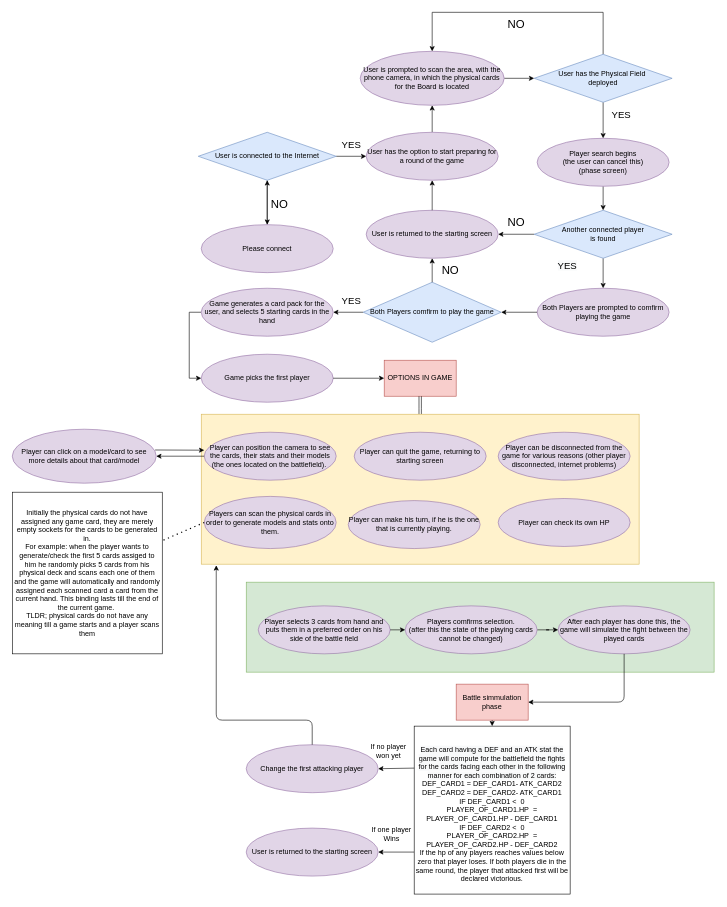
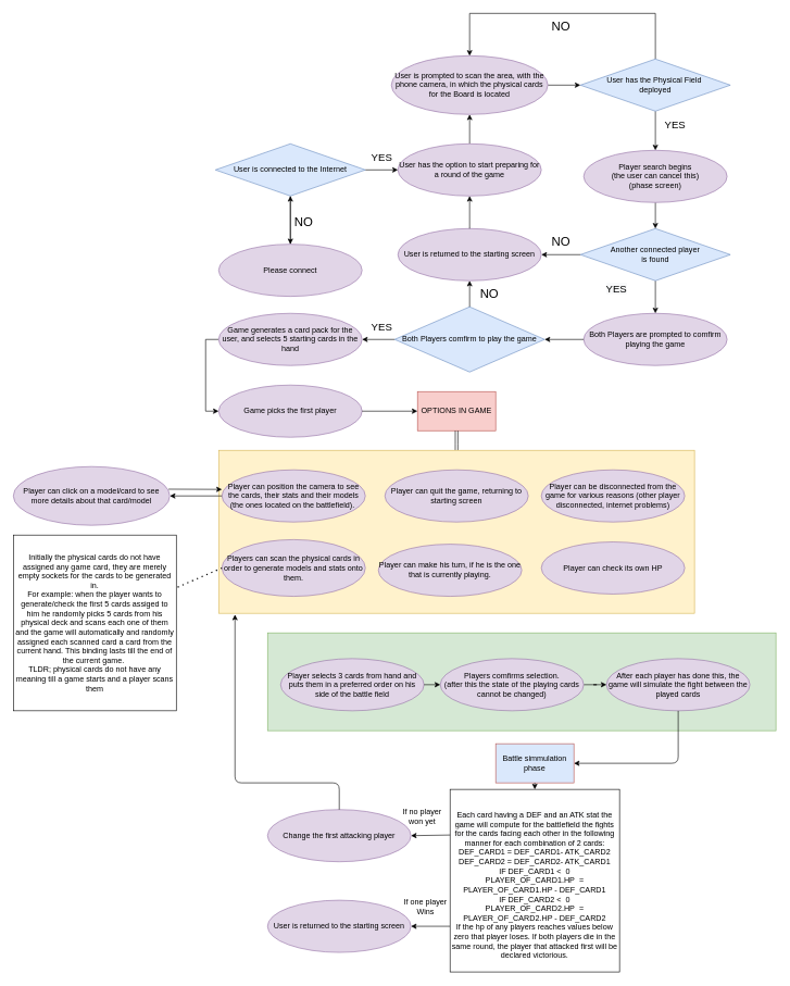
  <mxCell id="0" />
  <mxCell id="1" parent="0" />
  <mxCell id="2" value="" style="edgeStyle=orthogonalEdgeStyle;rounded=0;orthogonalLoop=1;jettySize=auto;html=1;" parent="1" source="3" target="6" edge="1"><mxGeometry relative="1" as="geometry" /></mxCell>
  <mxCell id="3" value="Please connect" style="ellipse;whiteSpace=wrap;html=1;fillColor=#e1d5e7;strokeColor=#9673a6;" parent="1" vertex="1"><mxGeometry x="335" y="374" width="220" height="80" as="geometry" /></mxCell>
  <mxCell id="4" style="edgeStyle=orthogonalEdgeStyle;rounded=0;orthogonalLoop=1;jettySize=auto;html=1;exitX=0.5;exitY=1;exitDx=0;exitDy=0;" parent="1" source="6" target="3" edge="1"><mxGeometry relative="1" as="geometry" /></mxCell>
  <mxCell id="5" style="edgeStyle=orthogonalEdgeStyle;rounded=0;orthogonalLoop=1;jettySize=auto;html=1;exitX=1;exitY=0.5;exitDx=0;exitDy=0;entryX=0;entryY=0.5;entryDx=0;entryDy=0;" parent="1" source="6" target="22" edge="1"><mxGeometry relative="1" as="geometry"><mxPoint x="615" y="260" as="targetPoint" /></mxGeometry></mxCell>
  <mxCell id="6" value="User is connected to the Internet" style="rhombus;whiteSpace=wrap;html=1;fillColor=#dae8fc;strokeColor=#6c8ebf;" parent="1" vertex="1"><mxGeometry x="330" y="220" width="230" height="80" as="geometry" /></mxCell>
  <mxCell id="7" style="edgeStyle=orthogonalEdgeStyle;rounded=0;orthogonalLoop=1;jettySize=auto;html=1;exitX=0.5;exitY=1;exitDx=0;exitDy=0;" parent="1" source="9" target="11" edge="1"><mxGeometry relative="1" as="geometry" /></mxCell>
  <mxCell id="8" style="edgeStyle=orthogonalEdgeStyle;rounded=0;orthogonalLoop=1;jettySize=auto;html=1;" edge="1" parent="1" source="9" target="24"><mxGeometry relative="1" as="geometry"><mxPoint x="890" y="-50" as="targetPoint" /><Array as="points"><mxPoint x="1005" y="20" /><mxPoint x="720" y="20" /></Array></mxGeometry></mxCell>
  <mxCell id="9" value="User has the Physical Field&amp;nbsp;&lt;br&gt;deployed" style="rhombus;whiteSpace=wrap;html=1;fillColor=#dae8fc;strokeColor=#6c8ebf;" parent="1" vertex="1"><mxGeometry x="890" y="90" width="230" height="80" as="geometry" /></mxCell>
  <mxCell id="10" style="edgeStyle=orthogonalEdgeStyle;rounded=0;orthogonalLoop=1;jettySize=auto;html=1;exitX=0.5;exitY=1;exitDx=0;exitDy=0;" parent="1" source="11" target="16" edge="1"><mxGeometry relative="1" as="geometry" /></mxCell>
  <mxCell id="11" value="Player search begins&lt;br&gt;(the user can cancel this)&lt;br&gt;(phase screen)" style="ellipse;whiteSpace=wrap;html=1;fillColor=#e1d5e7;strokeColor=#9673a6;" parent="1" vertex="1"><mxGeometry x="895" y="230" width="220" height="80" as="geometry" /></mxCell>
  <mxCell id="12" value="&lt;font style=&quot;font-size: 19px&quot;&gt;NO&lt;/font&gt;" style="text;html=1;align=center;verticalAlign=middle;resizable=0;points=[];autosize=1;strokeWidth=9;" parent="1" vertex="1"><mxGeometry x="445" y="330" width="40" height="20" as="geometry" /></mxCell>
  <mxCell id="13" value="&lt;font style=&quot;font-size: 16px&quot;&gt;YES&lt;/font&gt;" style="text;html=1;align=center;verticalAlign=middle;resizable=0;points=[];autosize=1;" parent="1" vertex="1"><mxGeometry x="560" y="230" width="50" height="20" as="geometry" /></mxCell>
  <mxCell id="14" value="&#10;&#10;&lt;span style=&quot;color: rgb(0, 0, 0); font-family: helvetica; font-size: 16px; font-style: normal; font-weight: 400; letter-spacing: normal; text-align: center; text-indent: 0px; text-transform: none; word-spacing: 0px; background-color: rgb(248, 249, 250); display: inline; float: none;&quot;&gt;YES&lt;/span&gt;&#10;&#10;" style="edgeStyle=orthogonalEdgeStyle;rounded=0;orthogonalLoop=1;jettySize=auto;html=1;exitX=0.5;exitY=1;exitDx=0;exitDy=0;entryX=0.5;entryY=0;entryDx=0;entryDy=0;" parent="1" source="16" target="27" edge="1"><mxGeometry x="-0.524" y="-60" relative="1" as="geometry"><mxPoint as="offset" /></mxGeometry></mxCell>
  <mxCell id="15" style="edgeStyle=orthogonalEdgeStyle;rounded=0;orthogonalLoop=1;jettySize=auto;html=1;entryX=1;entryY=0.5;entryDx=0;entryDy=0;" edge="1" parent="1" source="16" target="28"><mxGeometry relative="1" as="geometry"><mxPoint x="830" y="390" as="targetPoint" /></mxGeometry></mxCell>
  <mxCell id="16" value="Another connected player&lt;br&gt;is found" style="rhombus;whiteSpace=wrap;html=1;fillColor=#dae8fc;strokeColor=#6c8ebf;" parent="1" vertex="1"><mxGeometry x="890" y="350" width="230" height="80" as="geometry" /></mxCell>
  <mxCell id="17" style="edgeStyle=orthogonalEdgeStyle;rounded=0;orthogonalLoop=1;jettySize=auto;html=1;exitX=0;exitY=0.5;exitDx=0;exitDy=0;" parent="1" source="18" target="20" edge="1"><mxGeometry relative="1" as="geometry" /></mxCell>
  <mxCell id="18" value="Both Players comfirm to play the game" style="rhombus;whiteSpace=wrap;html=1;fillColor=#dae8fc;strokeColor=#6c8ebf;" parent="1" vertex="1"><mxGeometry x="605" y="470" width="230" height="100" as="geometry" /></mxCell>
  <mxCell id="19" style="edgeStyle=orthogonalEdgeStyle;rounded=0;orthogonalLoop=1;jettySize=auto;html=1;exitX=0;exitY=0.5;exitDx=0;exitDy=0;entryX=0;entryY=0.5;entryDx=0;entryDy=0;" parent="1" source="20" target="35" edge="1"><mxGeometry relative="1" as="geometry"><mxPoint x="430" y="660" as="targetPoint" /></mxGeometry></mxCell>
  <mxCell id="20" value="Game generates a card pack for the user, and selects 5 starting cards in the hand" style="ellipse;whiteSpace=wrap;html=1;fillColor=#e1d5e7;strokeColor=#9673a6;" parent="1" vertex="1"><mxGeometry x="335" y="480" width="220" height="80" as="geometry" /></mxCell>
  <mxCell id="21" style="edgeStyle=orthogonalEdgeStyle;rounded=0;orthogonalLoop=1;jettySize=auto;html=1;entryX=0.5;entryY=1;entryDx=0;entryDy=0;" edge="1" parent="1" source="22" target="24"><mxGeometry relative="1" as="geometry"><mxPoint x="720" y="200" as="targetPoint" /></mxGeometry></mxCell>
  <mxCell id="22" value="User has the option to start preparing for a round of the game" style="ellipse;whiteSpace=wrap;html=1;fillColor=#e1d5e7;strokeColor=#9673a6;" vertex="1" parent="1"><mxGeometry x="610" y="220" width="220" height="80" as="geometry" /></mxCell>
  <mxCell id="23" style="edgeStyle=orthogonalEdgeStyle;rounded=0;orthogonalLoop=1;jettySize=auto;html=1;entryX=0;entryY=0.5;entryDx=0;entryDy=0;" edge="1" parent="1" source="24" target="9"><mxGeometry relative="1" as="geometry" /></mxCell>
  <mxCell id="24" value="User is prompted to scan the area, with the phone camera, in which the physical cards for the Board is located" style="ellipse;whiteSpace=wrap;html=1;fillColor=#e1d5e7;strokeColor=#9673a6;" vertex="1" parent="1"><mxGeometry x="600" y="85" width="240" height="90" as="geometry" /></mxCell>
  <mxCell id="25" value="&lt;font style=&quot;font-size: 16px&quot;&gt;YES&lt;/font&gt;" style="text;html=1;align=center;verticalAlign=middle;resizable=0;points=[];autosize=1;" vertex="1" parent="1"><mxGeometry x="1010" y="180" width="50" height="20" as="geometry" /></mxCell>
  <mxCell id="26" value="&lt;font style=&quot;font-size: 19px&quot;&gt;NO&lt;/font&gt;" style="text;html=1;align=center;verticalAlign=middle;resizable=0;points=[];autosize=1;strokeWidth=9;" vertex="1" parent="1"><mxGeometry x="840" y="30" width="40" height="20" as="geometry" /></mxCell>
  <mxCell id="27" value="Both Players are prompted to comfirm playing the game" style="ellipse;whiteSpace=wrap;html=1;fillColor=#e1d5e7;strokeColor=#9673a6;" vertex="1" parent="1"><mxGeometry x="895" y="480" width="220" height="80" as="geometry" /></mxCell>
  <mxCell id="28" value="User&amp;nbsp;is returned to the starting screen" style="ellipse;whiteSpace=wrap;html=1;fillColor=#e1d5e7;strokeColor=#9673a6;" vertex="1" parent="1"><mxGeometry x="610" y="350" width="220" height="80" as="geometry" /></mxCell>
  <mxCell id="29" value="&lt;font style=&quot;font-size: 19px&quot;&gt;NO&lt;/font&gt;" style="text;html=1;align=center;verticalAlign=middle;resizable=0;points=[];autosize=1;strokeWidth=9;" vertex="1" parent="1"><mxGeometry x="840" y="360" width="40" height="20" as="geometry" /></mxCell>
  <mxCell id="30" value="" style="endArrow=classic;html=1;exitX=0;exitY=0.5;exitDx=0;exitDy=0;entryX=1;entryY=0.5;entryDx=0;entryDy=0;" edge="1" parent="1" source="27" target="18"><mxGeometry width="50" height="50" relative="1" as="geometry"><mxPoint x="920" y="630" as="sourcePoint" /><mxPoint x="970" y="580" as="targetPoint" /></mxGeometry></mxCell>
  <mxCell id="31" value="" style="endArrow=classic;html=1;exitX=0.5;exitY=0;exitDx=0;exitDy=0;entryX=0.5;entryY=1;entryDx=0;entryDy=0;" edge="1" parent="1" source="28" target="22"><mxGeometry width="50" height="50" relative="1" as="geometry"><mxPoint x="970" y="440" as="sourcePoint" /><mxPoint x="1020" y="390" as="targetPoint" /></mxGeometry></mxCell>
  <mxCell id="32" value="" style="endArrow=classic;html=1;exitX=0.5;exitY=0;exitDx=0;exitDy=0;entryX=0.5;entryY=1;entryDx=0;entryDy=0;" edge="1" parent="1" source="18" target="28"><mxGeometry width="50" height="50" relative="1" as="geometry"><mxPoint x="970" y="690" as="sourcePoint" /><mxPoint x="1020" y="640" as="targetPoint" /></mxGeometry></mxCell>
  <mxCell id="33" value="&lt;font style=&quot;font-size: 19px&quot;&gt;NO&lt;/font&gt;" style="text;html=1;align=center;verticalAlign=middle;resizable=0;points=[];autosize=1;strokeWidth=9;" vertex="1" parent="1"><mxGeometry x="730" y="440" width="40" height="20" as="geometry" /></mxCell>
  <mxCell id="34" value="&lt;font style=&quot;font-size: 16px&quot;&gt;YES&lt;/font&gt;" style="text;html=1;align=center;verticalAlign=middle;resizable=0;points=[];autosize=1;" vertex="1" parent="1"><mxGeometry x="560" y="490" width="50" height="20" as="geometry" /></mxCell>
  <mxCell id="35" value="Game picks the first player" style="ellipse;whiteSpace=wrap;html=1;fillColor=#e1d5e7;strokeColor=#9673a6;" vertex="1" parent="1"><mxGeometry x="335" y="590" width="220" height="80" as="geometry" /></mxCell>
  <mxCell id="36" value="" style="endArrow=classic;html=1;exitX=1;exitY=0.5;exitDx=0;exitDy=0;" edge="1" parent="1" source="35" target="37"><mxGeometry width="50" height="50" relative="1" as="geometry"><mxPoint x="690" y="550" as="sourcePoint" /><mxPoint x="610" y="630" as="targetPoint" /></mxGeometry></mxCell>
  <mxCell id="37" value="OPTIONS IN GAME" style="rounded=0;whiteSpace=wrap;html=1;fillColor=#f8cecc;strokeColor=#b85450;" vertex="1" parent="1"><mxGeometry x="640" y="600" width="120" height="60" as="geometry" /></mxCell>
  <mxCell id="38" style="edgeStyle=orthogonalEdgeStyle;rounded=0;orthogonalLoop=1;jettySize=auto;html=1;entryX=0.5;entryY=1;entryDx=0;entryDy=0;shape=link;" edge="1" parent="1" source="39" target="37"><mxGeometry relative="1" as="geometry" /></mxCell>
  <mxCell id="39" value="" style="rounded=0;whiteSpace=wrap;html=1;fillColor=#fff2cc;strokeColor=#d6b656;" vertex="1" parent="1"><mxGeometry x="335" y="690" width="730" height="250" as="geometry" /></mxCell>
  <mxCell id="40" value="Player can position the camera to see the cards, their stats and their models (the ones located on the battlefield).&amp;nbsp;" style="ellipse;whiteSpace=wrap;html=1;fillColor=#e1d5e7;strokeColor=#9673a6;" vertex="1" parent="1"><mxGeometry x="340" y="720" width="220" height="80" as="geometry" /></mxCell>
  <mxCell id="41" value="Player can quit the game, returning to starting screen" style="ellipse;whiteSpace=wrap;html=1;fillColor=#e1d5e7;strokeColor=#9673a6;" vertex="1" parent="1"><mxGeometry x="590" y="720" width="220" height="80" as="geometry" /></mxCell>
  <mxCell id="42" value="Player can be disconnected from the game for various reasons (other player disconnected, internet problems)" style="ellipse;whiteSpace=wrap;html=1;fillColor=#e1d5e7;strokeColor=#9673a6;" vertex="1" parent="1"><mxGeometry x="830" y="720" width="220" height="80" as="geometry" /></mxCell>
  <mxCell id="43" value="Players can scan the physical cards in order to generate models and stats onto them." style="ellipse;whiteSpace=wrap;html=1;fillColor=#e1d5e7;strokeColor=#9673a6;" vertex="1" parent="1"><mxGeometry x="340" y="827" width="220" height="87" as="geometry" /></mxCell>
  <mxCell id="44" value="" style="endArrow=classic;html=1;exitX=0;exitY=0.5;exitDx=0;exitDy=0;entryX=1;entryY=0.5;entryDx=0;entryDy=0;" edge="1" parent="1" source="40" target="45"><mxGeometry width="50" height="50" relative="1" as="geometry"><mxPoint x="390" y="790" as="sourcePoint" /><mxPoint x="250" y="760" as="targetPoint" /></mxGeometry></mxCell>
  <mxCell id="45" value="Player can click on a model/card to see more details about that card/model" style="ellipse;whiteSpace=wrap;html=1;fillColor=#e1d5e7;strokeColor=#9673a6;" vertex="1" parent="1"><mxGeometry x="20" y="715" width="240" height="90" as="geometry" /></mxCell>
  <mxCell id="46" value="Player can make his turn, if he is the one that is currently playing." style="ellipse;whiteSpace=wrap;html=1;fillColor=#e1d5e7;strokeColor=#9673a6;" vertex="1" parent="1"><mxGeometry x="580" y="834" width="220" height="80" as="geometry" /></mxCell>
  <mxCell id="47" value="" style="endArrow=classic;html=1;exitX=0.992;exitY=0.385;exitDx=0;exitDy=0;exitPerimeter=0;" edge="1" parent="1" source="45"><mxGeometry width="50" height="50" relative="1" as="geometry"><mxPoint x="580" y="800" as="sourcePoint" /><mxPoint x="340" y="750" as="targetPoint" /></mxGeometry></mxCell>
  <mxCell id="48" value="" style="endArrow=none;dashed=1;html=1;dashPattern=1 3;strokeWidth=2;exitX=0;exitY=0.5;exitDx=0;exitDy=0;" edge="1" parent="1" source="43" target="49"><mxGeometry width="50" height="50" relative="1" as="geometry"><mxPoint x="580" y="910" as="sourcePoint" /><mxPoint x="240" y="870" as="targetPoint" /></mxGeometry></mxCell>
  <mxCell id="49" value="Initially the physical cards do not have assigned any game card, they are merely empty sockets for the cards to be generated in.&lt;br&gt;For example: when the player wants to generate/check the first 5 cards assiged to him he randomly picks 5 cards from his physical deck and scans each one of them and the game will automatically and randomly assigned each scanned card a card from the current hand. This binding lasts till the end of the current game.&amp;nbsp;&lt;br&gt;TLDR; physical cards do not have any meaning till a game starts and a player scans them" style="rounded=0;whiteSpace=wrap;html=1;" vertex="1" parent="1"><mxGeometry x="20" y="820" width="250" height="269.5" as="geometry" /></mxCell>
  <mxCell id="50" value="Player can check its own HP" style="ellipse;whiteSpace=wrap;html=1;fillColor=#e1d5e7;strokeColor=#9673a6;" vertex="1" parent="1"><mxGeometry x="830" y="830.5" width="220" height="80" as="geometry" /></mxCell>
  <mxCell id="51" value="" style="rounded=0;whiteSpace=wrap;html=1;fillColor=#d5e8d4;strokeColor=#82b366;" vertex="1" parent="1"><mxGeometry x="410" y="970" width="780" height="150" as="geometry" /></mxCell>
  <mxCell id="52" value="Player selects 3 cards from hand and puts them in a preferred order on his side of the battle field" style="ellipse;whiteSpace=wrap;html=1;fillColor=#e1d5e7;strokeColor=#9673a6;" vertex="1" parent="1"><mxGeometry x="430" y="1009.5" width="220" height="80" as="geometry" /></mxCell>
  <mxCell id="53" value="" style="endArrow=classic;html=1;exitX=1;exitY=0.5;exitDx=0;exitDy=0;entryX=0;entryY=0.5;entryDx=0;entryDy=0;" edge="1" parent="1" source="52" target="67"><mxGeometry width="50" height="50" relative="1" as="geometry"><mxPoint x="580" y="1160" as="sourcePoint" /><mxPoint x="610" y="1070" as="targetPoint" /></mxGeometry></mxCell>
  <mxCell id="54" value="After each player has done this, the game will simulate the fight between the played cards" style="ellipse;whiteSpace=wrap;html=1;fillColor=#e1d5e7;strokeColor=#9673a6;" vertex="1" parent="1"><mxGeometry x="930" y="1009.5" width="220" height="80" as="geometry" /></mxCell>
  <mxCell id="55" value="" style="endArrow=classic;html=1;exitX=0.5;exitY=1;exitDx=0;exitDy=0;entryX=1;entryY=0.5;entryDx=0;entryDy=0;" edge="1" parent="1" source="54" target="56"><mxGeometry width="50" height="50" relative="1" as="geometry"><mxPoint x="580" y="1290" as="sourcePoint" /><mxPoint x="820" y="1170" as="targetPoint" /><Array as="points"><mxPoint x="1040" y="1170" /></Array></mxGeometry></mxCell>
- <mxCell id="56" value="Battle simmulation phase" style="rounded=0;whiteSpace=wrap;html=1;fillColor=#f8cecc;strokeColor=#b85450;" vertex="1" parent="1"><mxGeometry x="760" y="1140" width="120" height="60" as="geometry" /></mxCell>
+ <mxCell id="56" value="Battle simmulation phase" style="rounded=0;whiteSpace=wrap;html=1;fillColor=#dae8fc;strokeColor=#b85450;" vertex="1" parent="1"><mxGeometry x="760" y="1140" width="120" height="60" as="geometry" /></mxCell>
  <mxCell id="57" value="" style="endArrow=classic;html=1;exitX=0.5;exitY=1;exitDx=0;exitDy=0;entryX=0.5;entryY=0;entryDx=0;entryDy=0;" edge="1" parent="1" source="56" target="59"><mxGeometry width="50" height="50" relative="1" as="geometry"><mxPoint x="580" y="1150" as="sourcePoint" /><mxPoint x="835" y="1241" as="targetPoint" /></mxGeometry></mxCell>
  <mxCell id="58" style="edgeStyle=orthogonalEdgeStyle;rounded=0;orthogonalLoop=1;jettySize=auto;html=1;entryX=1;entryY=0.5;entryDx=0;entryDy=0;exitX=0;exitY=0.75;exitDx=0;exitDy=0;" edge="1" parent="1" source="59" target="61"><mxGeometry relative="1" as="geometry"><mxPoint x="1060" y="1350" as="targetPoint" /></mxGeometry></mxCell>
  <mxCell id="59" value="&lt;br&gt;&lt;span style=&quot;color: rgb(0 , 0 , 0) ; font-family: &amp;#34;helvetica&amp;#34; ; font-size: 12px ; font-style: normal ; font-weight: 400 ; letter-spacing: normal ; text-align: center ; text-indent: 0px ; text-transform: none ; word-spacing: 0px ; background-color: rgb(248 , 249 , 250) ; display: inline ; float: none&quot;&gt;Each card having a DEF and an ATK stat the game will compute for the battlefield the fights for the cards facing each other in the following manner for each combination of 2 cards:&lt;/span&gt;&lt;br&gt;DEF_CARD1 = DEF_CARD1- ATK_CARD2&lt;br&gt;DEF_CARD2 = DEF_CARD2- ATK_CARD1&lt;br&gt;IF DEF_CARD1 &amp;lt;&amp;nbsp; 0&lt;br&gt;PLAYER_OF_CARD1.HP&amp;nbsp; = PLAYER_OF_CARD1.HP - DEF_CARD1&lt;br&gt;IF DEF_CARD2 &amp;lt;&amp;nbsp; 0&lt;br&gt;PLAYER_OF_CARD2.HP&amp;nbsp; = PLAYER_OF_CARD2.HP - DEF_CARD2&lt;br&gt;If the hp of any players reaches values below zero that player loses. If both players die in the same round, the player that attacked first will be declared victorious." style="rounded=0;whiteSpace=wrap;html=1;" vertex="1" parent="1"><mxGeometry x="690" y="1210" width="260" height="280" as="geometry" /></mxCell>
  <mxCell id="60" value="If one player Wins" style="text;html=1;strokeColor=none;fillColor=none;align=center;verticalAlign=middle;whiteSpace=wrap;rounded=0;" vertex="1" parent="1"><mxGeometry x="610" y="1380" width="85" height="20" as="geometry" /></mxCell>
  <mxCell id="61" value="User&amp;nbsp;is returned to the starting screen" style="ellipse;whiteSpace=wrap;html=1;fillColor=#e1d5e7;strokeColor=#9673a6;" vertex="1" parent="1"><mxGeometry x="410" y="1380" width="220" height="80" as="geometry" /></mxCell>
  <mxCell id="62" value="" style="endArrow=classic;html=1;exitX=0;exitY=0.25;exitDx=0;exitDy=0;entryX=1;entryY=0.5;entryDx=0;entryDy=0;" edge="1" parent="1" source="59" target="64"><mxGeometry width="50" height="50" relative="1" as="geometry"><mxPoint x="600" y="1300" as="sourcePoint" /><mxPoint x="580" y="1350" as="targetPoint" /></mxGeometry></mxCell>
  <mxCell id="63" value="If no player won yet" style="text;html=1;strokeColor=none;fillColor=none;align=center;verticalAlign=middle;whiteSpace=wrap;rounded=0;" vertex="1" parent="1"><mxGeometry x="605" y="1241" width="85" height="20" as="geometry" /></mxCell>
  <mxCell id="64" value="Change the first attacking player" style="ellipse;whiteSpace=wrap;html=1;fillColor=#e1d5e7;strokeColor=#9673a6;" vertex="1" parent="1"><mxGeometry x="410" y="1241" width="220" height="80" as="geometry" /></mxCell>
  <mxCell id="65" value="" style="endArrow=classic;html=1;exitX=0.5;exitY=0;exitDx=0;exitDy=0;" edge="1" parent="1" source="64"><mxGeometry width="50" height="50" relative="1" as="geometry"><mxPoint x="600" y="1300" as="sourcePoint" /><mxPoint x="360" y="942" as="targetPoint" /><Array as="points"><mxPoint x="520" y="1200" /><mxPoint x="360" y="1200" /></Array></mxGeometry></mxCell>
  <mxCell id="66" style="edgeStyle=orthogonalEdgeStyle;rounded=0;orthogonalLoop=1;jettySize=auto;html=1;entryX=0;entryY=0.5;entryDx=0;entryDy=0;" edge="1" parent="1" source="67" target="54"><mxGeometry relative="1" as="geometry" /></mxCell>
  <mxCell id="67" value="Players comfirms selection.&lt;br&gt;(after this the state of the playing cards cannot be changed)" style="ellipse;whiteSpace=wrap;html=1;fillColor=#e1d5e7;strokeColor=#9673a6;" vertex="1" parent="1"><mxGeometry x="675" y="1009.5" width="220" height="80" as="geometry" /></mxCell>
